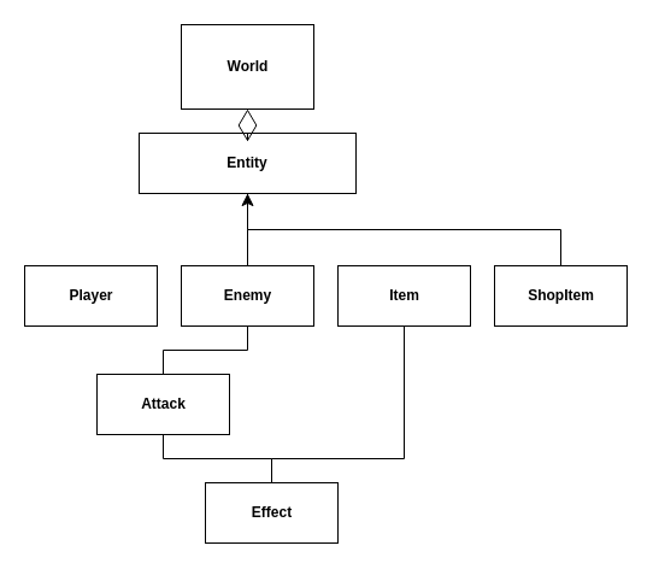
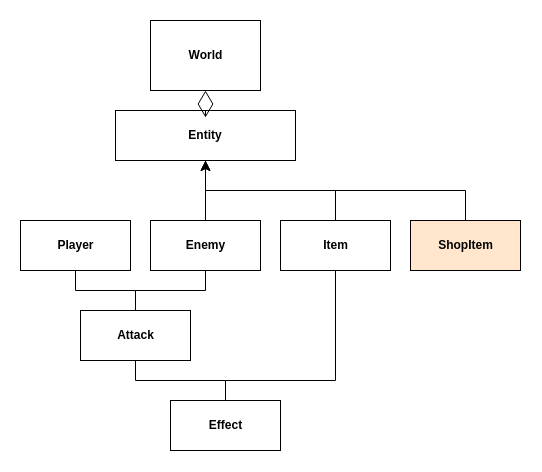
  <mxCell id="0" />
  <mxCell id="1" parent="0" />
  <mxCell id="2" value="&lt;p style=&quot;margin:0px;margin-top:4px;text-align:center;&quot;&gt;&lt;br&gt;&lt;b&gt;Entity&lt;/b&gt;&lt;/p&gt;&lt;p style=&quot;margin:0px;margin-left:4px;&quot;&gt;&lt;br&gt;&lt;/p&gt;" style="verticalAlign=top;align=left;overflow=fill;fontSize=12;fontFamily=Helvetica;html=1;" parent="1" vertex="1"><mxGeometry x="115" y="110" width="180" height="50" as="geometry" /></mxCell>
+ <mxCell id="3" style="edgeStyle=orthogonalEdgeStyle;rounded=0;orthogonalLoop=1;jettySize=auto;html=1;exitX=0.5;exitY=1;exitDx=0;exitDy=0;entryX=0.5;entryY=0;entryDx=0;entryDy=0;endArrow=none;endFill=0;" edge="1" parent="1" source="4" target="11"><mxGeometry relative="1" as="geometry" /></mxCell>
  <mxCell id="4" value="&lt;b&gt;Player&lt;/b&gt;" style="html=1;" vertex="1" parent="1"><mxGeometry x="20" y="220" width="110" height="50" as="geometry" /></mxCell>
  <mxCell id="5" value="&lt;b&gt;Enemy&lt;/b&gt;" style="html=1;" vertex="1" parent="1"><mxGeometry x="150" y="220" width="110" height="50" as="geometry" /></mxCell>
  <mxCell id="6" style="edgeStyle=orthogonalEdgeStyle;rounded=0;orthogonalLoop=1;jettySize=auto;html=1;exitX=0.5;exitY=1;exitDx=0;exitDy=0;entryX=0.5;entryY=0;entryDx=0;entryDy=0;endArrow=none;endFill=0;" edge="1" parent="1" source="7" target="13"><mxGeometry relative="1" as="geometry"><Array as="points"><mxPoint x="335" y="380" /><mxPoint x="225" y="380" /></Array></mxGeometry></mxCell>
  <mxCell id="7" value="&lt;b&gt;Item&lt;/b&gt;" style="html=1;" vertex="1" parent="1"><mxGeometry x="280" y="220" width="110" height="50" as="geometry" /></mxCell>
  <mxCell id="8" value="" style="edgeStyle=elbowEdgeStyle;elbow=vertical;endArrow=classic;html=1;curved=0;rounded=0;endSize=8;startSize=8;exitX=0.5;exitY=0;exitDx=0;exitDy=0;entryX=0.5;entryY=1;entryDx=0;entryDy=0;" edge="1" parent="1" source="5" target="2"><mxGeometry width="50" height="50" relative="1" as="geometry"><mxPoint x="85" y="230" as="sourcePoint" /><mxPoint x="215" y="170" as="targetPoint" /></mxGeometry></mxCell>
+ <mxCell id="9" value="" style="edgeStyle=elbowEdgeStyle;elbow=vertical;endArrow=classic;html=1;curved=0;rounded=0;endSize=8;startSize=8;entryX=0.5;entryY=1;entryDx=0;entryDy=0;" edge="1" parent="1" source="7" target="2"><mxGeometry width="50" height="50" relative="1" as="geometry"><mxPoint x="95" y="240" as="sourcePoint" /><mxPoint x="225" y="180" as="targetPoint" /></mxGeometry></mxCell>
  <mxCell id="10" style="edgeStyle=orthogonalEdgeStyle;rounded=0;orthogonalLoop=1;jettySize=auto;html=1;entryX=0.5;entryY=1;entryDx=0;entryDy=0;endArrow=none;endFill=0;" edge="1" parent="1" source="11" target="5"><mxGeometry relative="1" as="geometry" /></mxCell>
  <mxCell id="11" value="&lt;b&gt;Attack&lt;/b&gt;" style="html=1;" vertex="1" parent="1"><mxGeometry x="80" y="310" width="110" height="50" as="geometry" /></mxCell>
  <mxCell id="12" style="edgeStyle=orthogonalEdgeStyle;rounded=0;orthogonalLoop=1;jettySize=auto;html=1;entryX=0.5;entryY=1;entryDx=0;entryDy=0;endArrow=none;endFill=0;" edge="1" parent="1" source="13" target="11"><mxGeometry relative="1" as="geometry"><mxPoint x="175" y="370" as="targetPoint" /></mxGeometry></mxCell>
  <mxCell id="13" value="&lt;b&gt;Effect&lt;/b&gt;" style="html=1;" vertex="1" parent="1"><mxGeometry x="170" y="400" width="110" height="50" as="geometry" /></mxCell>
  <mxCell id="14" style="edgeStyle=orthogonalEdgeStyle;rounded=0;orthogonalLoop=1;jettySize=auto;html=1;entryX=0.5;entryY=1;entryDx=0;entryDy=0;endArrow=none;endFill=0;" edge="1" parent="1" source="15" target="2"><mxGeometry relative="1" as="geometry"><Array as="points"><mxPoint x="465" y="190" /><mxPoint x="205" y="190" /></Array></mxGeometry></mxCell>
- <mxCell id="15" value="&lt;b&gt;ShopItem&lt;/b&gt;" style="html=1;" vertex="1" parent="1"><mxGeometry x="410" y="220" width="110" height="50" as="geometry" /></mxCell>
+ <mxCell id="15" value="&lt;b&gt;ShopItem&lt;/b&gt;" style="html=1;fillColor=#ffe6cc;" vertex="1" parent="1"><mxGeometry x="410" y="220" width="110" height="50" as="geometry" /></mxCell>
  <mxCell id="16" value="&lt;b&gt;World&lt;/b&gt;" style="html=1;" vertex="1" parent="1"><mxGeometry x="150" y="20" width="110" height="70" as="geometry" /></mxCell>
  <mxCell id="17" value="" style="endArrow=diamondThin;endFill=0;endSize=24;html=1;rounded=0;entryX=0.5;entryY=1;entryDx=0;entryDy=0;exitX=0.5;exitY=0;exitDx=0;exitDy=0;" edge="1" parent="1" source="2" target="16"><mxGeometry width="160" relative="1" as="geometry"><mxPoint x="270" y="280" as="sourcePoint" /><mxPoint x="430" y="280" as="targetPoint" /></mxGeometry></mxCell>
